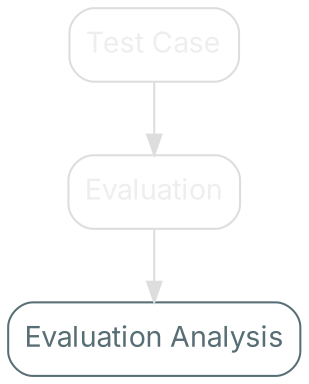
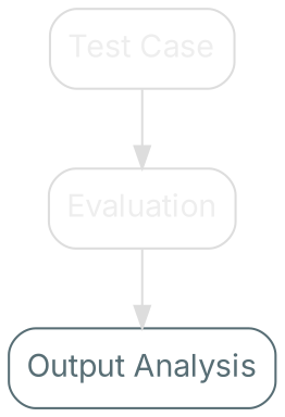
  digraph {
    rankdir=TB
    node [color="#dddddd" fillcolor="#ffffff" fontcolor="#eeeeee" fontname="Inter,Arial" shape=rectangle style="rounded,filled"]
    edge [color="#dddddd" fontcolor="#000000" fontname="Inter,Arial" fontsize=11]
    n1 [label="Test Case"]
    Evaluation
-   n3 [color="#586E75" fontcolor="#586E75" label="Evaluation Analysis"]
+   n3 [color="#586E75" fontcolor="#586E75" label="Output Analysis"]
    n1 -> Evaluation
    Evaluation -> n3
  }
